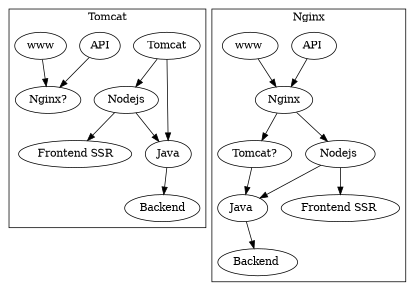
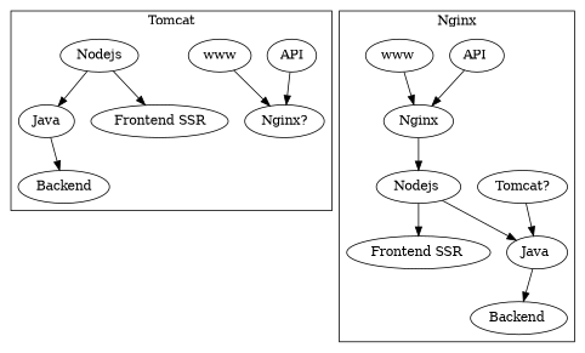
  digraph {
    API
    "Nginx?"
-   Tomcat
    www
    Nodejs
    Java
    "Frontend SSR"
    Backend
    "API "
    Nginx
    "Tomcat?"
    "Nodejs "
    "www "
    "Java "
    "Backend "
    "Frontend SSR "
    subgraph cluster_1 {
      label=Tomcat
      API
      "Nginx?"
-     Tomcat
      www
      Nodejs
      Java
      "Frontend SSR"
      Backend
    }
    subgraph cluster_2 {
      label=Nginx
      "API "
      Nginx
      "Tomcat?"
      "Nodejs "
      "www "
      "Java "
      "Backend "
      "Frontend SSR "
    }
    API -> "Nginx?"
-   Tomcat -> Nodejs
-   Tomcat -> Java
    www -> "Nginx?"
    Nodejs -> Java
    Nodejs -> "Frontend SSR"
    Java -> Backend
    "API " -> Nginx
-   Nginx -> "Tomcat?"
    Nginx -> "Nodejs "
    "Tomcat?" -> "Java "
    "Nodejs " -> "Java "
    "Nodejs " -> "Frontend SSR "
    "www " -> Nginx
    "Java " -> "Backend "
  }
